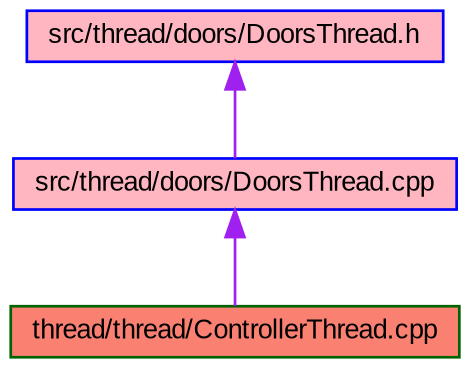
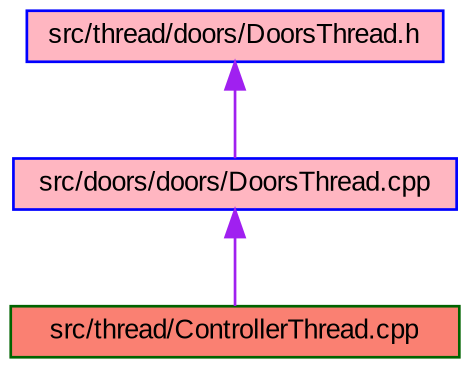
  digraph {
    fontname="Liberation Sans"
    node [color=blue fillcolor=lightpink fontname="Liberation Sans" fontsize=10 shape=box style=filled]
    edge [color=purple dir=back fontname="Liberation Sans" fontsize=10 labelfontname=Helvetica labelfontsize=10 style=solid]
    n1 [fontcolor=black height=0.2 label="src/thread/doors/DoorsThread.h" width=0.4]
-   n2 [height=0.2 label="src/thread/doors/DoorsThread.cpp" width=0.4]
-   n3 [color=darkgreen fillcolor=salmon height=0.2 label="thread/thread/ControllerThread.cpp" width=0.4]
+   n2 [height=0.2 label="src/doors/doors/DoorsThread.cpp" width=0.4]
+   n3 [color=darkgreen fillcolor=salmon height=0.2 label="src/thread/ControllerThread.cpp" width=0.4]
    n1 -> n2
    n2 -> n3
  }
